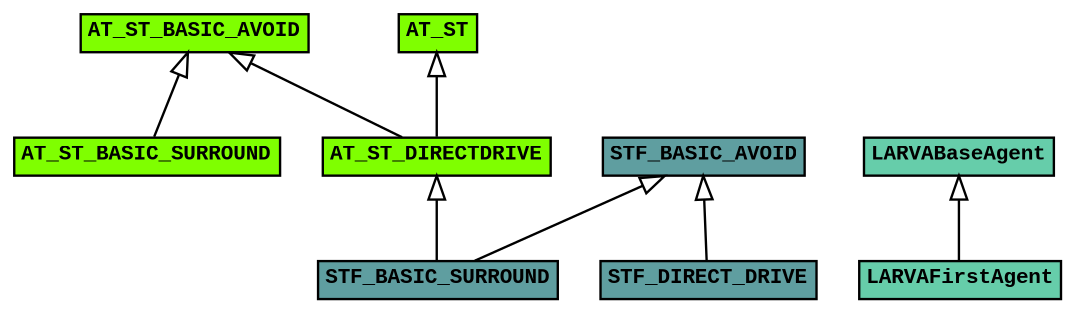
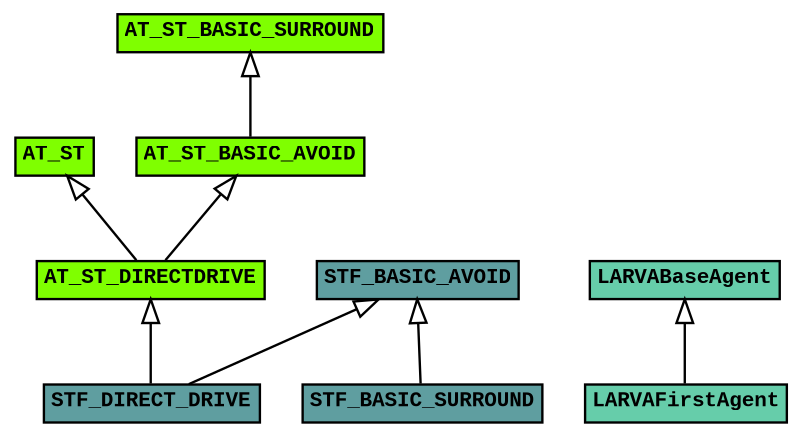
  digraph {
    rankdir=BT
    node [shape=plain]
    edge [arrowhead=onormal color=black penwidth=1]
    n1 [label=<<table border="0" cellborder="1" cellspacing="0"><tr><td bgcolor="Chartreuse"><FONT face="Courier New" POINT-SIZE="9"><b>AT_ST</b></FONT></td></tr> </table>>]
    n2 [label=<<table border="0" cellborder="1" cellspacing="0"><tr><td bgcolor="MediumAquaMarine"><FONT face="Courier New" POINT-SIZE="9"><b>LARVAFirstAgent</b></FONT></td></tr> </table>>]
    n3 [label=<<table border="0" cellborder="1" cellspacing="0"><tr><td bgcolor="MediumAquaMarine"><FONT face="Courier New" POINT-SIZE="9"><b>LARVABaseAgent</b></FONT></td></tr> </table>>]
    n4 [label=<<table border="0" cellborder="1" cellspacing="0"><tr><td bgcolor="Chartreuse"><FONT face="Courier New" POINT-SIZE="9"><b>AT_ST_BASIC_AVOID</b></FONT></td></tr> </table>>]
    n5 [label=<<table border="0" cellborder="1" cellspacing="0"><tr><td bgcolor="Chartreuse"><FONT face="Courier New" POINT-SIZE="9"><b>AT_ST_DIRECTDRIVE</b></FONT></td></tr> </table>>]
    n6 [label=<<table border="0" cellborder="1" cellspacing="0"><tr><td bgcolor="Chartreuse"><FONT face="Courier New" POINT-SIZE="9"><b>AT_ST_BASIC_SURROUND</b></FONT></td></tr> </table>>]
    n7 [label=<<table border="0" cellborder="1" cellspacing="0"><tr><td bgcolor="CadetBlue"><FONT face="Courier New" POINT-SIZE="9"><b>STF_BASIC_AVOID</b></FONT></td></tr> </table>>]
    n8 [label=<<table border="0" cellborder="1" cellspacing="0"><tr><td bgcolor="CadetBlue"><FONT face="Courier New" POINT-SIZE="9"><b>STF_DIRECT_DRIVE</b></FONT></td></tr> </table>>]
    n9 [label=<<table border="0" cellborder="1" cellspacing="0"><tr><td bgcolor="CadetBlue"><FONT face="Courier New" POINT-SIZE="9"><b>STF_BASIC_SURROUND</b></FONT></td></tr> </table>>]
    n2 -> n3
    n5 -> n1
    n5 -> n4
-   n6 -> n4
-   n9 -> n5
+   n4 -> n6
+   n8 -> n5
    n8 -> n7
    n9 -> n7
  }
